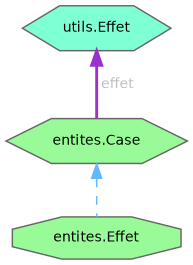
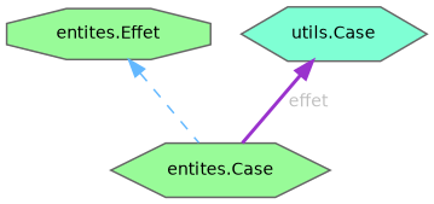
  digraph {
    node [color=gray40 fillcolor=palegreen fontname=Helvetica fontsize=10 shape=hexagon style=filled]
    edge [dir=back fontname=Helvetica fontsize=10 labelfontname=Helvetica labelfontsize=10]
    n1 [fontcolor=black height=0.2 label="entites.Effet" shape=octagon width=0.4]
    n2 [height=0.2 label="entites.Case" width=0.4]
-   n3 [fillcolor=aquamarine height=0.2 label="utils.Effet" width=0.4]
-   n2 -> n1 [color=steelblue1 style=dashed]
+   n3 [fillcolor=aquamarine height=0.2 label="utils.Case" width=0.4]
+   n1 -> n2 [color=steelblue1 style=dashed]
    n3 -> n2 [color=darkorchid3 fontcolor=grey label=" effet" style=bold]
  }
